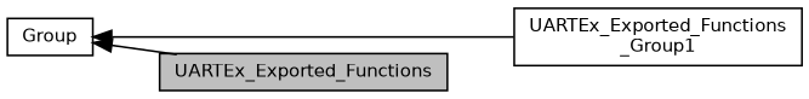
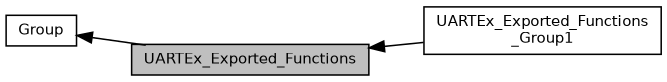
  digraph {
    rankdir=LR
    node [color=black fillcolor=white fontname=Helvetica fontsize=10 shape=record style=filled]
    edge [dir=back fontname=Helvetica fontsize=10 labelfontname=Helvetica labelfontsize=10 shape=plaintext style=solid]
    n1 [height=0.2 label="UARTEx_Exported_Functions\l_Group1" width=0.4]
    n2 [height=0.2 label=Group width=0.4]
    n3 [fillcolor=grey75 fontcolor=black height=0.2 label=UARTEx_Exported_Functions width=0.4]
    n2 -> n3
-   n2 -> n1
+   n3 -> n1
  }
